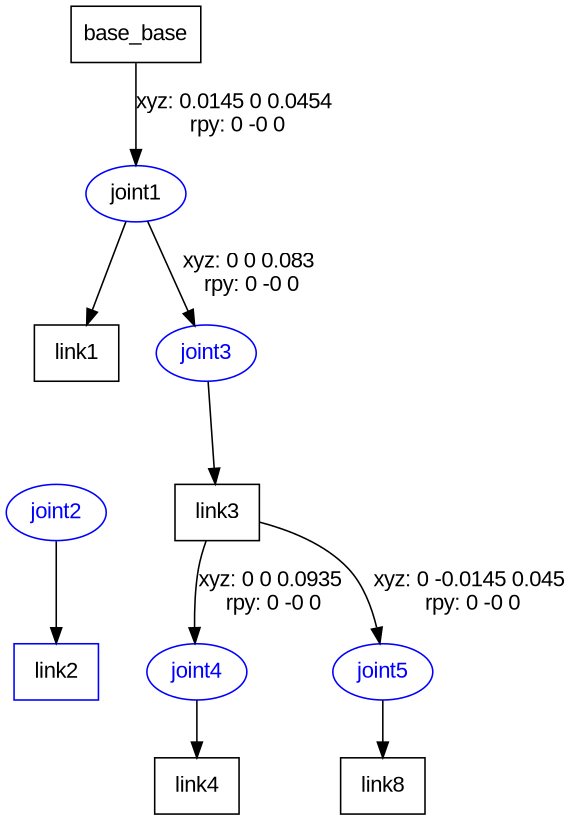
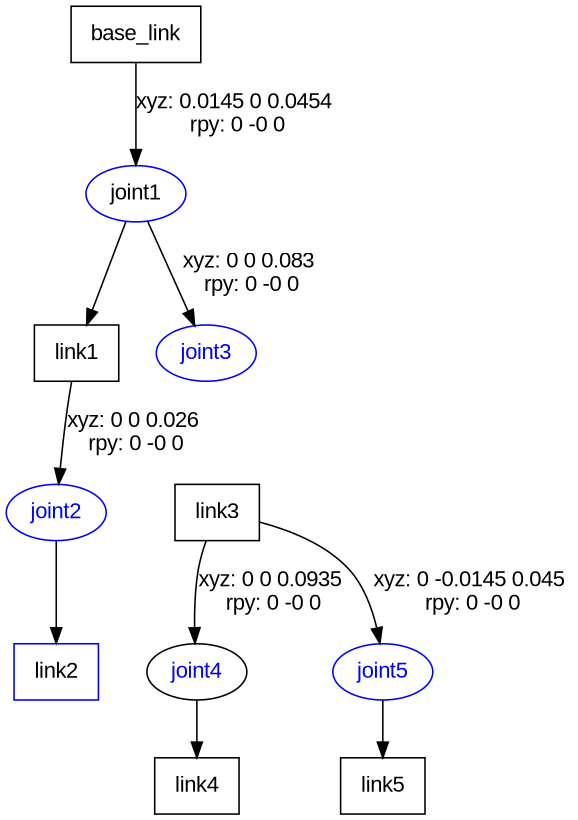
  digraph {
    fontname="Liberation Sans"
    node [fontname="Liberation Sans" shape=box color=blue]
    edge [fontname="Liberation Sans"]
-   n1 [label=base_base color=""]
+   n1 [label=base_link color=""]
    joint1 [fontcolor=black shape=ellipse]
    n3 [label=link1 color=""]
    joint3 [fontcolor=blue shape=ellipse]
    joint2 [fontcolor=blue shape=ellipse]
    n6 [label=link2]
    n7 [label=link3 color=""]
-   joint4 [fontcolor=blue shape=ellipse]
+   joint4 [color=black fontcolor=blue shape=ellipse]
    joint5 [fontcolor=blue shape=ellipse]
    n10 [label=link4 color=""]
-   n11 [label=link8 color=""]
+   n11 [label=link5 color=""]
    n1 -> joint1 [label="xyz: 0.0145 0 0.0454 \nrpy: 0 -0 0"]
    joint1 -> n3
    joint1 -> joint3 [label="xyz: 0 0 0.083 \nrpy: 0 -0 0"]
-   joint3 -> n7
+   n3 -> joint2 [label="xyz: 0 0 0.026 \nrpy: 0 -0 0"]
    joint2 -> n6
    n7 -> joint4 [label="xyz: 0 0 0.0935 \nrpy: 0 -0 0"]
    n7 -> joint5 [label="xyz: 0 -0.0145 0.045 \nrpy: 0 -0 0"]
    joint4 -> n10
    joint5 -> n11
  }
